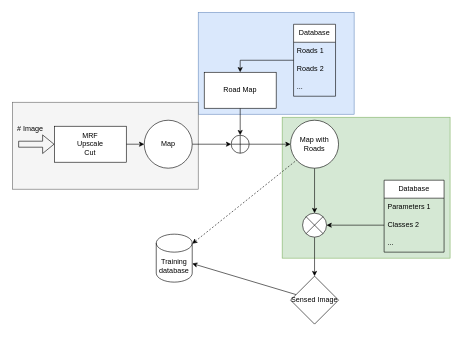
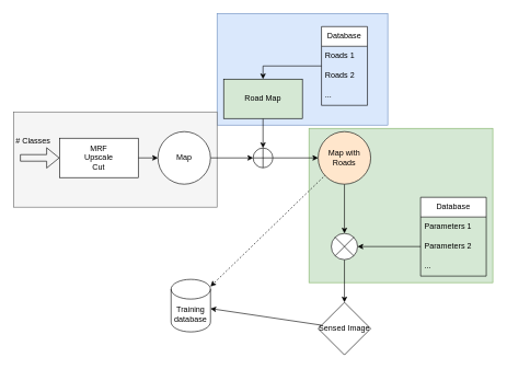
  <mxCell id="0" />
  <mxCell id="1" parent="0" />
  <mxCell id="2" value="" style="rounded=0;whiteSpace=wrap;html=1;fillColor=#d5e8d4;strokeColor=#82b366;" vertex="1" parent="1"><mxGeometry x="470" y="195" width="280" height="235" as="geometry" /></mxCell>
  <mxCell id="3" value="" style="rounded=0;whiteSpace=wrap;html=1;fillColor=#dae8fc;strokeColor=#6c8ebf;" vertex="1" parent="1"><mxGeometry x="330" y="20" width="260" height="170" as="geometry" /></mxCell>
  <mxCell id="4" value="" style="rounded=0;whiteSpace=wrap;html=1;fillColor=#f5f5f5;fontColor=#333333;strokeColor=#666666;" vertex="1" parent="1"><mxGeometry x="20" y="170" width="310" height="145" as="geometry" /></mxCell>
  <mxCell id="5" value="" style="edgeStyle=orthogonalEdgeStyle;rounded=0;orthogonalLoop=1;jettySize=auto;html=1;" edge="1" parent="1" source="6"><mxGeometry relative="1" as="geometry"><mxPoint x="240" y="240" as="targetPoint" /></mxGeometry></mxCell>
  <mxCell id="6" value="MRF&lt;div&gt;Upscale&lt;/div&gt;&lt;div&gt;Cut&lt;/div&gt;" style="rounded=0;whiteSpace=wrap;html=1;" vertex="1" parent="1"><mxGeometry x="90" y="210" width="120" height="60" as="geometry" /></mxCell>
  <mxCell id="7" value="" style="shape=flexArrow;endArrow=classic;html=1;rounded=0;" edge="1" parent="1"><mxGeometry width="50" height="50" relative="1" as="geometry"><mxPoint x="30" y="240" as="sourcePoint" /><mxPoint x="90" y="240" as="targetPoint" /></mxGeometry></mxCell>
- <mxCell id="8" value="# Image" style="text;html=1;align=center;verticalAlign=middle;whiteSpace=wrap;rounded=0;" vertex="1" parent="1"><mxGeometry x="20" y="200" width="60" height="30" as="geometry" /></mxCell>
+ <mxCell id="8" value="# Classes" style="text;html=1;align=center;verticalAlign=middle;whiteSpace=wrap;rounded=0;" vertex="1" parent="1"><mxGeometry x="20" y="200" width="60" height="30" as="geometry" /></mxCell>
  <mxCell id="9" style="edgeStyle=orthogonalEdgeStyle;rounded=0;orthogonalLoop=1;jettySize=auto;html=1;entryX=0;entryY=0.5;entryDx=0;entryDy=0;" edge="1" parent="1" source="10" target="14"><mxGeometry relative="1" as="geometry" /></mxCell>
  <mxCell id="10" value="Map" style="ellipse;whiteSpace=wrap;html=1;rounded=0;" vertex="1" parent="1"><mxGeometry x="240" y="200" width="80" height="80" as="geometry" /></mxCell>
  <mxCell id="11" style="edgeStyle=orthogonalEdgeStyle;rounded=0;orthogonalLoop=1;jettySize=auto;html=1;entryX=0.5;entryY=0;entryDx=0;entryDy=0;" edge="1" parent="1" source="12" target="14"><mxGeometry relative="1" as="geometry" /></mxCell>
- <mxCell id="12" value="Road Map" style="whiteSpace=wrap;html=1;rounded=0;" vertex="1" parent="1"><mxGeometry x="340" y="120" width="120" height="60" as="geometry" /></mxCell>
+ <mxCell id="12" value="Road Map" style="whiteSpace=wrap;html=1;rounded=0;fillColor=#d5e8d4;" vertex="1" parent="1"><mxGeometry x="340" y="120" width="120" height="60" as="geometry" /></mxCell>
  <mxCell id="13" style="edgeStyle=orthogonalEdgeStyle;rounded=0;orthogonalLoop=1;jettySize=auto;html=1;entryX=0;entryY=0.5;entryDx=0;entryDy=0;" edge="1" parent="1" source="14" target="32"><mxGeometry relative="1" as="geometry" /></mxCell>
  <mxCell id="14" value="" style="shape=orEllipse;perimeter=ellipsePerimeter;whiteSpace=wrap;html=1;backgroundOutline=1;" vertex="1" parent="1"><mxGeometry x="385" y="225" width="30" height="30" as="geometry" /></mxCell>
  <mxCell id="15" style="edgeStyle=orthogonalEdgeStyle;rounded=0;orthogonalLoop=1;jettySize=auto;html=1;entryX=0.5;entryY=0;entryDx=0;entryDy=0;" edge="1" parent="1" source="32" target="26"><mxGeometry relative="1" as="geometry" /></mxCell>
  <mxCell id="16" style="edgeStyle=orthogonalEdgeStyle;rounded=0;orthogonalLoop=1;jettySize=auto;html=1;entryX=0.5;entryY=0;entryDx=0;entryDy=0;" edge="1" parent="1" source="17" target="12"><mxGeometry relative="1" as="geometry" /></mxCell>
  <mxCell id="17" value="Database" style="swimlane;fontStyle=0;childLayout=stackLayout;horizontal=1;startSize=30;horizontalStack=0;resizeParent=1;resizeParentMax=0;resizeLast=0;collapsible=1;marginBottom=0;whiteSpace=wrap;html=1;" vertex="1" parent="1"><mxGeometry x="489" y="40" width="70" height="120" as="geometry" /></mxCell>
  <mxCell id="18" value="Roads 1" style="text;strokeColor=none;fillColor=none;align=left;verticalAlign=middle;spacingLeft=4;spacingRight=4;overflow=hidden;points=[[0,0.5],[1,0.5]];portConstraint=eastwest;rotatable=0;whiteSpace=wrap;html=1;" vertex="1" parent="17"><mxGeometry y="30" width="70" height="30" as="geometry" /></mxCell>
  <mxCell id="19" value="Roads 2" style="text;strokeColor=none;fillColor=none;align=left;verticalAlign=middle;spacingLeft=4;spacingRight=4;overflow=hidden;points=[[0,0.5],[1,0.5]];portConstraint=eastwest;rotatable=0;whiteSpace=wrap;html=1;" vertex="1" parent="17"><mxGeometry y="60" width="70" height="30" as="geometry" /></mxCell>
  <mxCell id="20" value="..." style="text;strokeColor=none;fillColor=none;align=left;verticalAlign=middle;spacingLeft=4;spacingRight=4;overflow=hidden;points=[[0,0.5],[1,0.5]];portConstraint=eastwest;rotatable=0;whiteSpace=wrap;html=1;" vertex="1" parent="17"><mxGeometry y="90" width="70" height="30" as="geometry" /></mxCell>
  <mxCell id="21" value="Database" style="swimlane;fontStyle=0;childLayout=stackLayout;horizontal=1;startSize=30;horizontalStack=0;resizeParent=1;resizeParentMax=0;resizeLast=0;collapsible=1;marginBottom=0;whiteSpace=wrap;html=1;" vertex="1" parent="1"><mxGeometry x="640" y="300" width="100" height="120" as="geometry" /></mxCell>
  <mxCell id="22" value="Parameters 1" style="text;strokeColor=none;fillColor=none;align=left;verticalAlign=middle;spacingLeft=4;spacingRight=4;overflow=hidden;points=[[0,0.5],[1,0.5]];portConstraint=eastwest;rotatable=0;whiteSpace=wrap;html=1;" vertex="1" parent="21"><mxGeometry y="30" width="100" height="30" as="geometry" /></mxCell>
- <mxCell id="23" value="Classes 2" style="text;strokeColor=none;fillColor=none;align=left;verticalAlign=middle;spacingLeft=4;spacingRight=4;overflow=hidden;points=[[0,0.5],[1,0.5]];portConstraint=eastwest;rotatable=0;whiteSpace=wrap;html=1;" vertex="1" parent="21"><mxGeometry y="60" width="100" height="30" as="geometry" /></mxCell>
+ <mxCell id="23" value="Parameters 2" style="text;strokeColor=none;fillColor=none;align=left;verticalAlign=middle;spacingLeft=4;spacingRight=4;overflow=hidden;points=[[0,0.5],[1,0.5]];portConstraint=eastwest;rotatable=0;whiteSpace=wrap;html=1;" vertex="1" parent="21"><mxGeometry y="60" width="100" height="30" as="geometry" /></mxCell>
  <mxCell id="24" value="..." style="text;strokeColor=none;fillColor=none;align=left;verticalAlign=middle;spacingLeft=4;spacingRight=4;overflow=hidden;points=[[0,0.5],[1,0.5]];portConstraint=eastwest;rotatable=0;whiteSpace=wrap;html=1;" vertex="1" parent="21"><mxGeometry y="90" width="100" height="30" as="geometry" /></mxCell>
  <mxCell id="25" style="edgeStyle=orthogonalEdgeStyle;rounded=0;orthogonalLoop=1;jettySize=auto;html=1;entryX=0.5;entryY=0;entryDx=0;entryDy=0;" edge="1" parent="1" source="26" target="29"><mxGeometry relative="1" as="geometry" /></mxCell>
  <mxCell id="26" value="" style="shape=sumEllipse;perimeter=ellipsePerimeter;whiteSpace=wrap;html=1;backgroundOutline=1;" vertex="1" parent="1"><mxGeometry x="504" y="355" width="40" height="40" as="geometry" /></mxCell>
  <mxCell id="27" style="edgeStyle=orthogonalEdgeStyle;rounded=0;orthogonalLoop=1;jettySize=auto;html=1;entryX=1;entryY=0.5;entryDx=0;entryDy=0;" edge="1" parent="1" source="23" target="26"><mxGeometry relative="1" as="geometry" /></mxCell>
  <mxCell id="28" style="rounded=0;orthogonalLoop=1;jettySize=auto;html=1;" edge="1" parent="1" source="29" target="31"><mxGeometry relative="1" as="geometry" /></mxCell>
  <mxCell id="29" value="Sensed Image" style="rhombus;whiteSpace=wrap;html=1;" vertex="1" parent="1"><mxGeometry x="484" y="460" width="80" height="80" as="geometry" /></mxCell>
  <mxCell id="30" value="" style="endArrow=classic;html=1;rounded=0;exitX=0.15;exitY=0.813;exitDx=0;exitDy=0;exitPerimeter=0;dashed=1;" edge="1" parent="1" source="32" target="31"><mxGeometry width="50" height="50" relative="1" as="geometry"><mxPoint x="450" y="270" as="sourcePoint" /><mxPoint x="290" y="430" as="targetPoint" /></mxGeometry></mxCell>
- <mxCell id="31" value="Training database" style="shape=cylinder3;whiteSpace=wrap;html=1;boundedLbl=1;backgroundOutline=1;size=15;" vertex="1" parent="1"><mxGeometry x="260" y="390" width="60" height="80" as="geometry" /></mxCell>
- <mxCell id="32" value="Map with Roads" style="ellipse;whiteSpace=wrap;html=1;rounded=0;" vertex="1" parent="1"><mxGeometry x="484" y="200" width="80" height="80" as="geometry" /></mxCell>
+ <mxCell id="31" value="Training database" style="shape=cylinder3;whiteSpace=wrap;html=1;boundedLbl=1;backgroundOutline=1;size=15;" vertex="1" parent="1"><mxGeometry x="260" y="425" width="60" height="80" as="geometry" /></mxCell>
+ <mxCell id="32" value="Map with Roads" style="ellipse;whiteSpace=wrap;html=1;rounded=0;fillColor=#ffe6cc;" vertex="1" parent="1"><mxGeometry x="484" y="200" width="80" height="80" as="geometry" /></mxCell>
